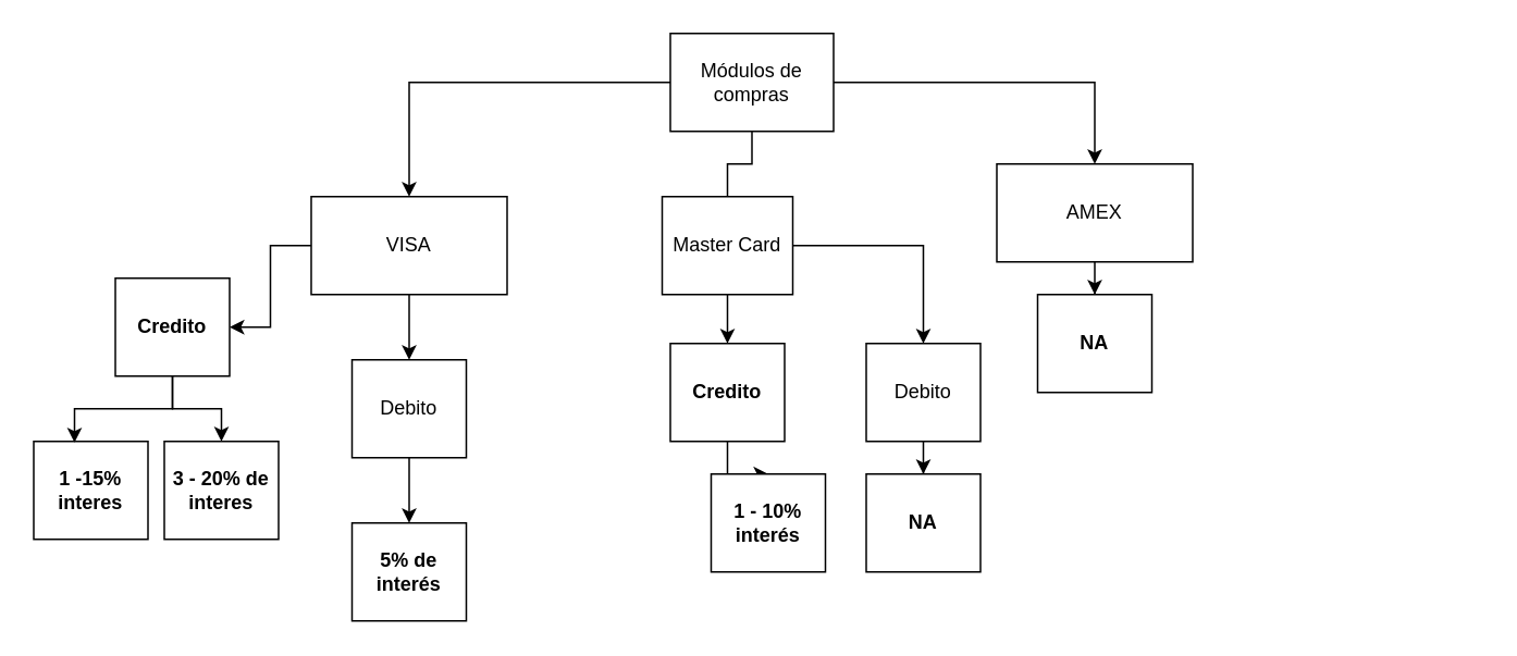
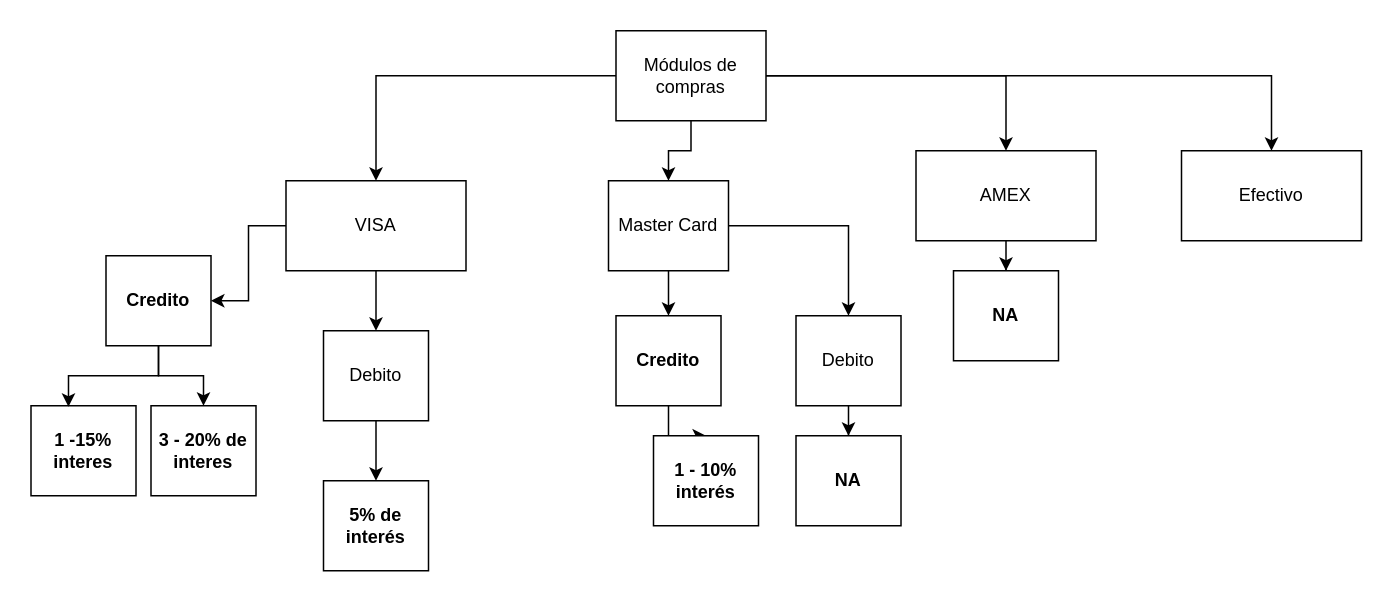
  <mxCell id="0" />
  <mxCell id="1" parent="0" />
- <mxCell id="2" style="edgeStyle=orthogonalEdgeStyle;rounded=0;orthogonalLoop=1;jettySize=auto;html=1;endArrow=none;" edge="1" parent="1" source="6" target="13"><mxGeometry relative="1" as="geometry" /></mxCell>
+ <mxCell id="2" style="edgeStyle=orthogonalEdgeStyle;rounded=0;orthogonalLoop=1;jettySize=auto;html=1;" edge="1" parent="1" source="6" target="13"><mxGeometry relative="1" as="geometry" /></mxCell>
  <mxCell id="3" style="edgeStyle=orthogonalEdgeStyle;rounded=0;orthogonalLoop=1;jettySize=auto;html=1;" edge="1" parent="1" source="6" target="10"><mxGeometry relative="1" as="geometry" /></mxCell>
  <mxCell id="4" style="edgeStyle=orthogonalEdgeStyle;rounded=0;orthogonalLoop=1;jettySize=auto;html=1;" edge="1" parent="1" source="6" target="15"><mxGeometry relative="1" as="geometry" /></mxCell>
+ <mxCell id="5" style="edgeStyle=orthogonalEdgeStyle;rounded=0;orthogonalLoop=1;jettySize=auto;html=1;" edge="1" parent="1" source="6" target="7"><mxGeometry relative="1" as="geometry" /></mxCell>
  <mxCell id="6" value="Módulos de compras" style="rounded=0;whiteSpace=wrap;html=1;" vertex="1" parent="1"><mxGeometry x="410" y="20" width="100" height="60" as="geometry" /></mxCell>
+ <mxCell id="7" value="Efectivo" style="rounded=0;whiteSpace=wrap;html=1;" vertex="1" parent="1"><mxGeometry x="787" y="100" width="120" height="60" as="geometry" /></mxCell>
  <mxCell id="8" style="edgeStyle=orthogonalEdgeStyle;rounded=0;orthogonalLoop=1;jettySize=auto;html=1;" edge="1" parent="1" source="10" target="17"><mxGeometry relative="1" as="geometry" /></mxCell>
  <mxCell id="9" style="edgeStyle=orthogonalEdgeStyle;rounded=0;orthogonalLoop=1;jettySize=auto;html=1;entryX=0.5;entryY=0;entryDx=0;entryDy=0;" edge="1" parent="1" source="10" target="19"><mxGeometry relative="1" as="geometry" /></mxCell>
  <mxCell id="10" value="VISA" style="rounded=0;whiteSpace=wrap;html=1;" vertex="1" parent="1"><mxGeometry x="190" y="120" width="120" height="60" as="geometry" /></mxCell>
  <mxCell id="11" style="edgeStyle=orthogonalEdgeStyle;rounded=0;orthogonalLoop=1;jettySize=auto;html=1;" edge="1" parent="1" source="13" target="24"><mxGeometry relative="1" as="geometry" /></mxCell>
  <mxCell id="12" style="edgeStyle=orthogonalEdgeStyle;rounded=0;orthogonalLoop=1;jettySize=auto;html=1;entryX=0.5;entryY=0;entryDx=0;entryDy=0;" edge="1" parent="1" source="13" target="26"><mxGeometry relative="1" as="geometry" /></mxCell>
  <mxCell id="13" value="Master Card" style="rounded=0;whiteSpace=wrap;html=1;" vertex="1" parent="1"><mxGeometry x="405" y="120" width="80" height="60" as="geometry" /></mxCell>
  <mxCell id="14" style="edgeStyle=orthogonalEdgeStyle;rounded=0;orthogonalLoop=1;jettySize=auto;html=1;" edge="1" parent="1" source="15" target="29"><mxGeometry relative="1" as="geometry" /></mxCell>
  <mxCell id="15" value="AMEX" style="rounded=0;whiteSpace=wrap;html=1;" vertex="1" parent="1"><mxGeometry x="610" y="100" width="120" height="60" as="geometry" /></mxCell>
  <mxCell id="16" style="edgeStyle=orthogonalEdgeStyle;rounded=0;orthogonalLoop=1;jettySize=auto;html=1;entryX=0.5;entryY=0;entryDx=0;entryDy=0;" edge="1" parent="1" source="17" target="21"><mxGeometry relative="1" as="geometry" /></mxCell>
  <mxCell id="17" value="Credito" style="rounded=0;whiteSpace=wrap;html=1;fontStyle=1" vertex="1" parent="1"><mxGeometry x="70" y="170" width="70" height="60" as="geometry" /></mxCell>
  <mxCell id="18" value="" style="edgeStyle=orthogonalEdgeStyle;rounded=0;orthogonalLoop=1;jettySize=auto;html=1;" edge="1" parent="1" source="19" target="22"><mxGeometry relative="1" as="geometry" /></mxCell>
  <mxCell id="19" value="Debito" style="rounded=0;whiteSpace=wrap;html=1;" vertex="1" parent="1"><mxGeometry x="215" y="220" width="70" height="60" as="geometry" /></mxCell>
  <mxCell id="20" value="1 -15% interes" style="rounded=0;whiteSpace=wrap;html=1;fontStyle=1" vertex="1" parent="1"><mxGeometry x="20" y="270" width="70" height="60" as="geometry" /></mxCell>
  <mxCell id="21" value="3 - 20% de interes" style="rounded=0;whiteSpace=wrap;html=1;fontStyle=1" vertex="1" parent="1"><mxGeometry x="100" y="270" width="70" height="60" as="geometry" /></mxCell>
  <mxCell id="22" value="5% de interés" style="rounded=0;whiteSpace=wrap;html=1;fontStyle=1" vertex="1" parent="1"><mxGeometry x="215" y="320" width="70" height="60" as="geometry" /></mxCell>
  <mxCell id="23" style="edgeStyle=orthogonalEdgeStyle;rounded=0;orthogonalLoop=1;jettySize=auto;html=1;" edge="1" parent="1" source="24" target="27"><mxGeometry relative="1" as="geometry" /></mxCell>
  <mxCell id="24" value="Credito" style="rounded=0;whiteSpace=wrap;html=1;fontStyle=1" vertex="1" parent="1"><mxGeometry x="410" y="210" width="70" height="60" as="geometry" /></mxCell>
  <mxCell id="25" style="edgeStyle=orthogonalEdgeStyle;rounded=0;orthogonalLoop=1;jettySize=auto;html=1;" edge="1" parent="1" source="26" target="28"><mxGeometry relative="1" as="geometry" /></mxCell>
  <mxCell id="26" value="Debito" style="rounded=0;whiteSpace=wrap;html=1;" vertex="1" parent="1"><mxGeometry x="530" y="210" width="70" height="60" as="geometry" /></mxCell>
  <mxCell id="27" value="1 - 10% interés" style="rounded=0;whiteSpace=wrap;html=1;fontStyle=1" vertex="1" parent="1"><mxGeometry x="435" y="290" width="70" height="60" as="geometry" /></mxCell>
  <mxCell id="28" value="NA" style="rounded=0;whiteSpace=wrap;html=1;fontStyle=1" vertex="1" parent="1"><mxGeometry x="530" y="290" width="70" height="60" as="geometry" /></mxCell>
  <mxCell id="29" value="NA" style="rounded=0;whiteSpace=wrap;html=1;fontStyle=1" vertex="1" parent="1"><mxGeometry x="635" y="180" width="70" height="60" as="geometry" /></mxCell>
  <mxCell id="30" style="edgeStyle=orthogonalEdgeStyle;rounded=0;orthogonalLoop=1;jettySize=auto;html=1;entryX=0.357;entryY=0.011;entryDx=0;entryDy=0;entryPerimeter=0;" edge="1" parent="1" source="17" target="20"><mxGeometry relative="1" as="geometry" /></mxCell>
